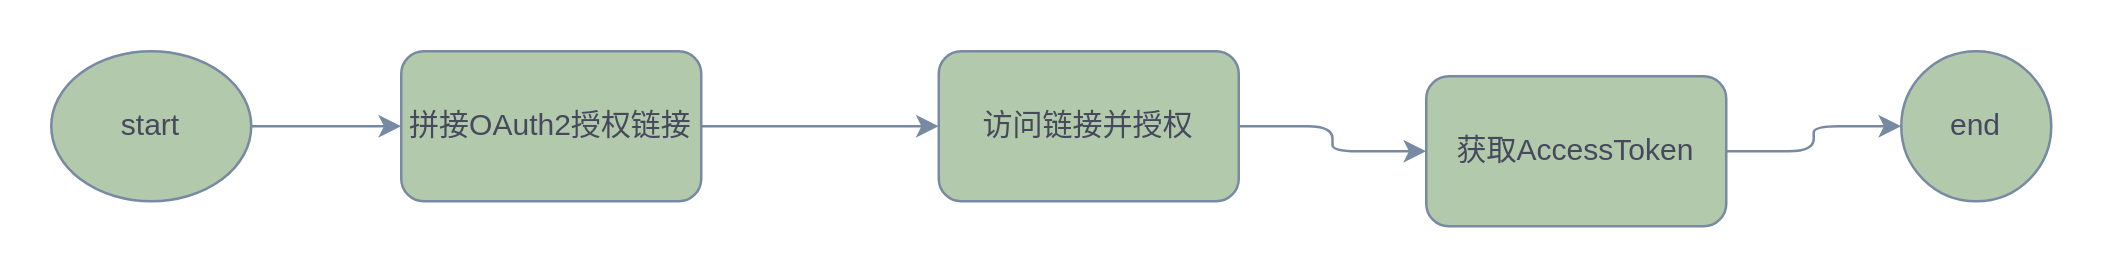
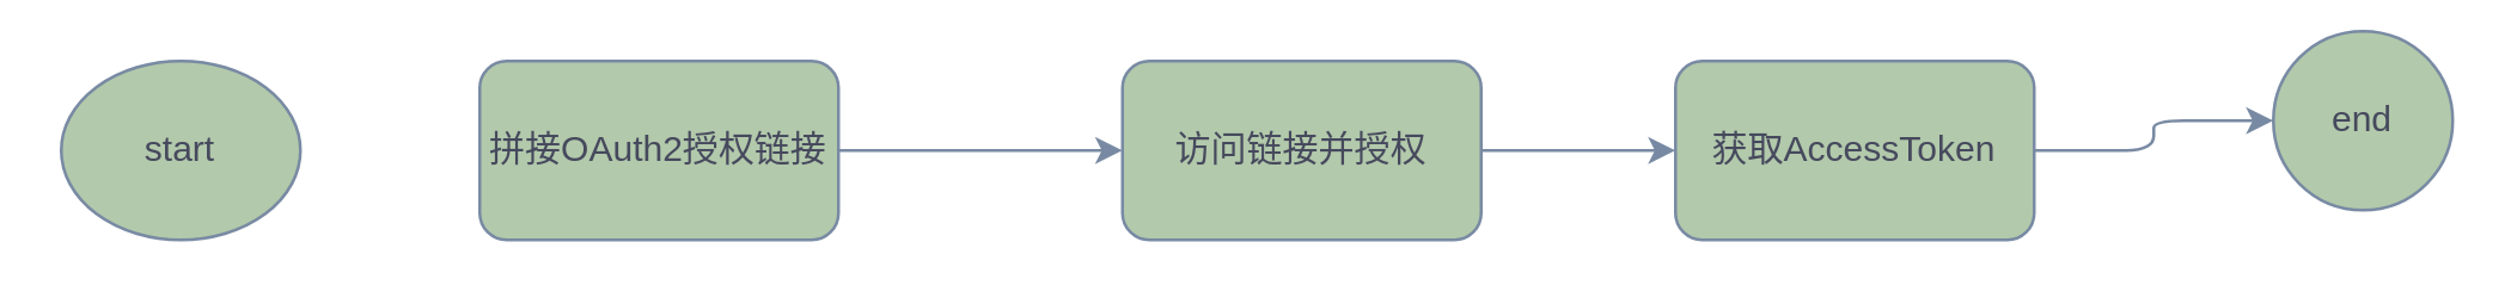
  <mxCell id="0" />
  <mxCell id="1" parent="0" />
- <mxCell id="2" value="" style="edgeStyle=orthogonalEdgeStyle;rounded=1;orthogonalLoop=1;jettySize=auto;html=1;labelBackgroundColor=none;strokeColor=#788AA3;fontColor=default;" edge="1" parent="1" source="3" target="5"><mxGeometry relative="1" as="geometry" /></mxCell>
  <mxCell id="3" value="start" style="ellipse;whiteSpace=wrap;html=1;aspect=fixed;labelBackgroundColor=none;fillColor=#B2C9AB;strokeColor=#788AA3;fontColor=#46495D;rounded=1;" vertex="1" parent="1"><mxGeometry x="20" y="20" width="80" height="60" as="geometry" /></mxCell>
  <mxCell id="4" value="" style="edgeStyle=orthogonalEdgeStyle;rounded=1;orthogonalLoop=1;jettySize=auto;html=1;labelBackgroundColor=none;strokeColor=#788AA3;fontColor=default;" edge="1" parent="1" source="5" target="7"><mxGeometry relative="1" as="geometry" /></mxCell>
  <mxCell id="5" value="拼接OAuth2授权链接" style="whiteSpace=wrap;html=1;labelBackgroundColor=none;fillColor=#B2C9AB;strokeColor=#788AA3;fontColor=#46495D;rounded=1;" vertex="1" parent="1"><mxGeometry x="160" y="20" width="120" height="60" as="geometry" /></mxCell>
  <mxCell id="6" value="" style="edgeStyle=orthogonalEdgeStyle;rounded=1;orthogonalLoop=1;jettySize=auto;html=1;labelBackgroundColor=none;strokeColor=#788AA3;fontColor=default;" edge="1" parent="1" source="7" target="9"><mxGeometry relative="1" as="geometry" /></mxCell>
  <mxCell id="7" value="访问链接并授权" style="whiteSpace=wrap;html=1;labelBackgroundColor=none;fillColor=#B2C9AB;strokeColor=#788AA3;fontColor=#46495D;rounded=1;" vertex="1" parent="1"><mxGeometry x="375" y="20" width="120" height="60" as="geometry" /></mxCell>
  <mxCell id="8" value="" style="edgeStyle=orthogonalEdgeStyle;rounded=1;orthogonalLoop=1;jettySize=auto;html=1;labelBackgroundColor=none;strokeColor=#788AA3;fontColor=default;" edge="1" parent="1" source="9" target="10"><mxGeometry relative="1" as="geometry"><mxPoint y="570" as="targetPoint" x="50" /></mxGeometry></mxCell>
- <mxCell id="9" value="获取AccessToken" style="whiteSpace=wrap;html=1;labelBackgroundColor=none;fillColor=#B2C9AB;strokeColor=#788AA3;fontColor=#46495D;rounded=1;" vertex="1" parent="1"><mxGeometry x="570" y="30" width="120" height="60" as="geometry" /></mxCell>
- <mxCell id="10" value="end" style="ellipse;whiteSpace=wrap;html=1;aspect=fixed;labelBackgroundColor=none;fillColor=#B2C9AB;strokeColor=#788AA3;fontColor=#46495D;rounded=1;" vertex="1" parent="1"><mxGeometry x="760" y="20" width="60" height="60" as="geometry" /></mxCell>
+ <mxCell id="9" value="获取AccessToken" style="whiteSpace=wrap;html=1;labelBackgroundColor=none;fillColor=#B2C9AB;strokeColor=#788AA3;fontColor=#46495D;rounded=1;" vertex="1" parent="1"><mxGeometry x="560" y="20" width="120" height="60" as="geometry" /></mxCell>
+ <mxCell id="10" value="end" style="ellipse;whiteSpace=wrap;html=1;aspect=fixed;labelBackgroundColor=none;fillColor=#B2C9AB;strokeColor=#788AA3;fontColor=#46495D;rounded=1;" vertex="1" parent="1"><mxGeometry x="760" y="10" width="60" height="60" as="geometry" /></mxCell>
